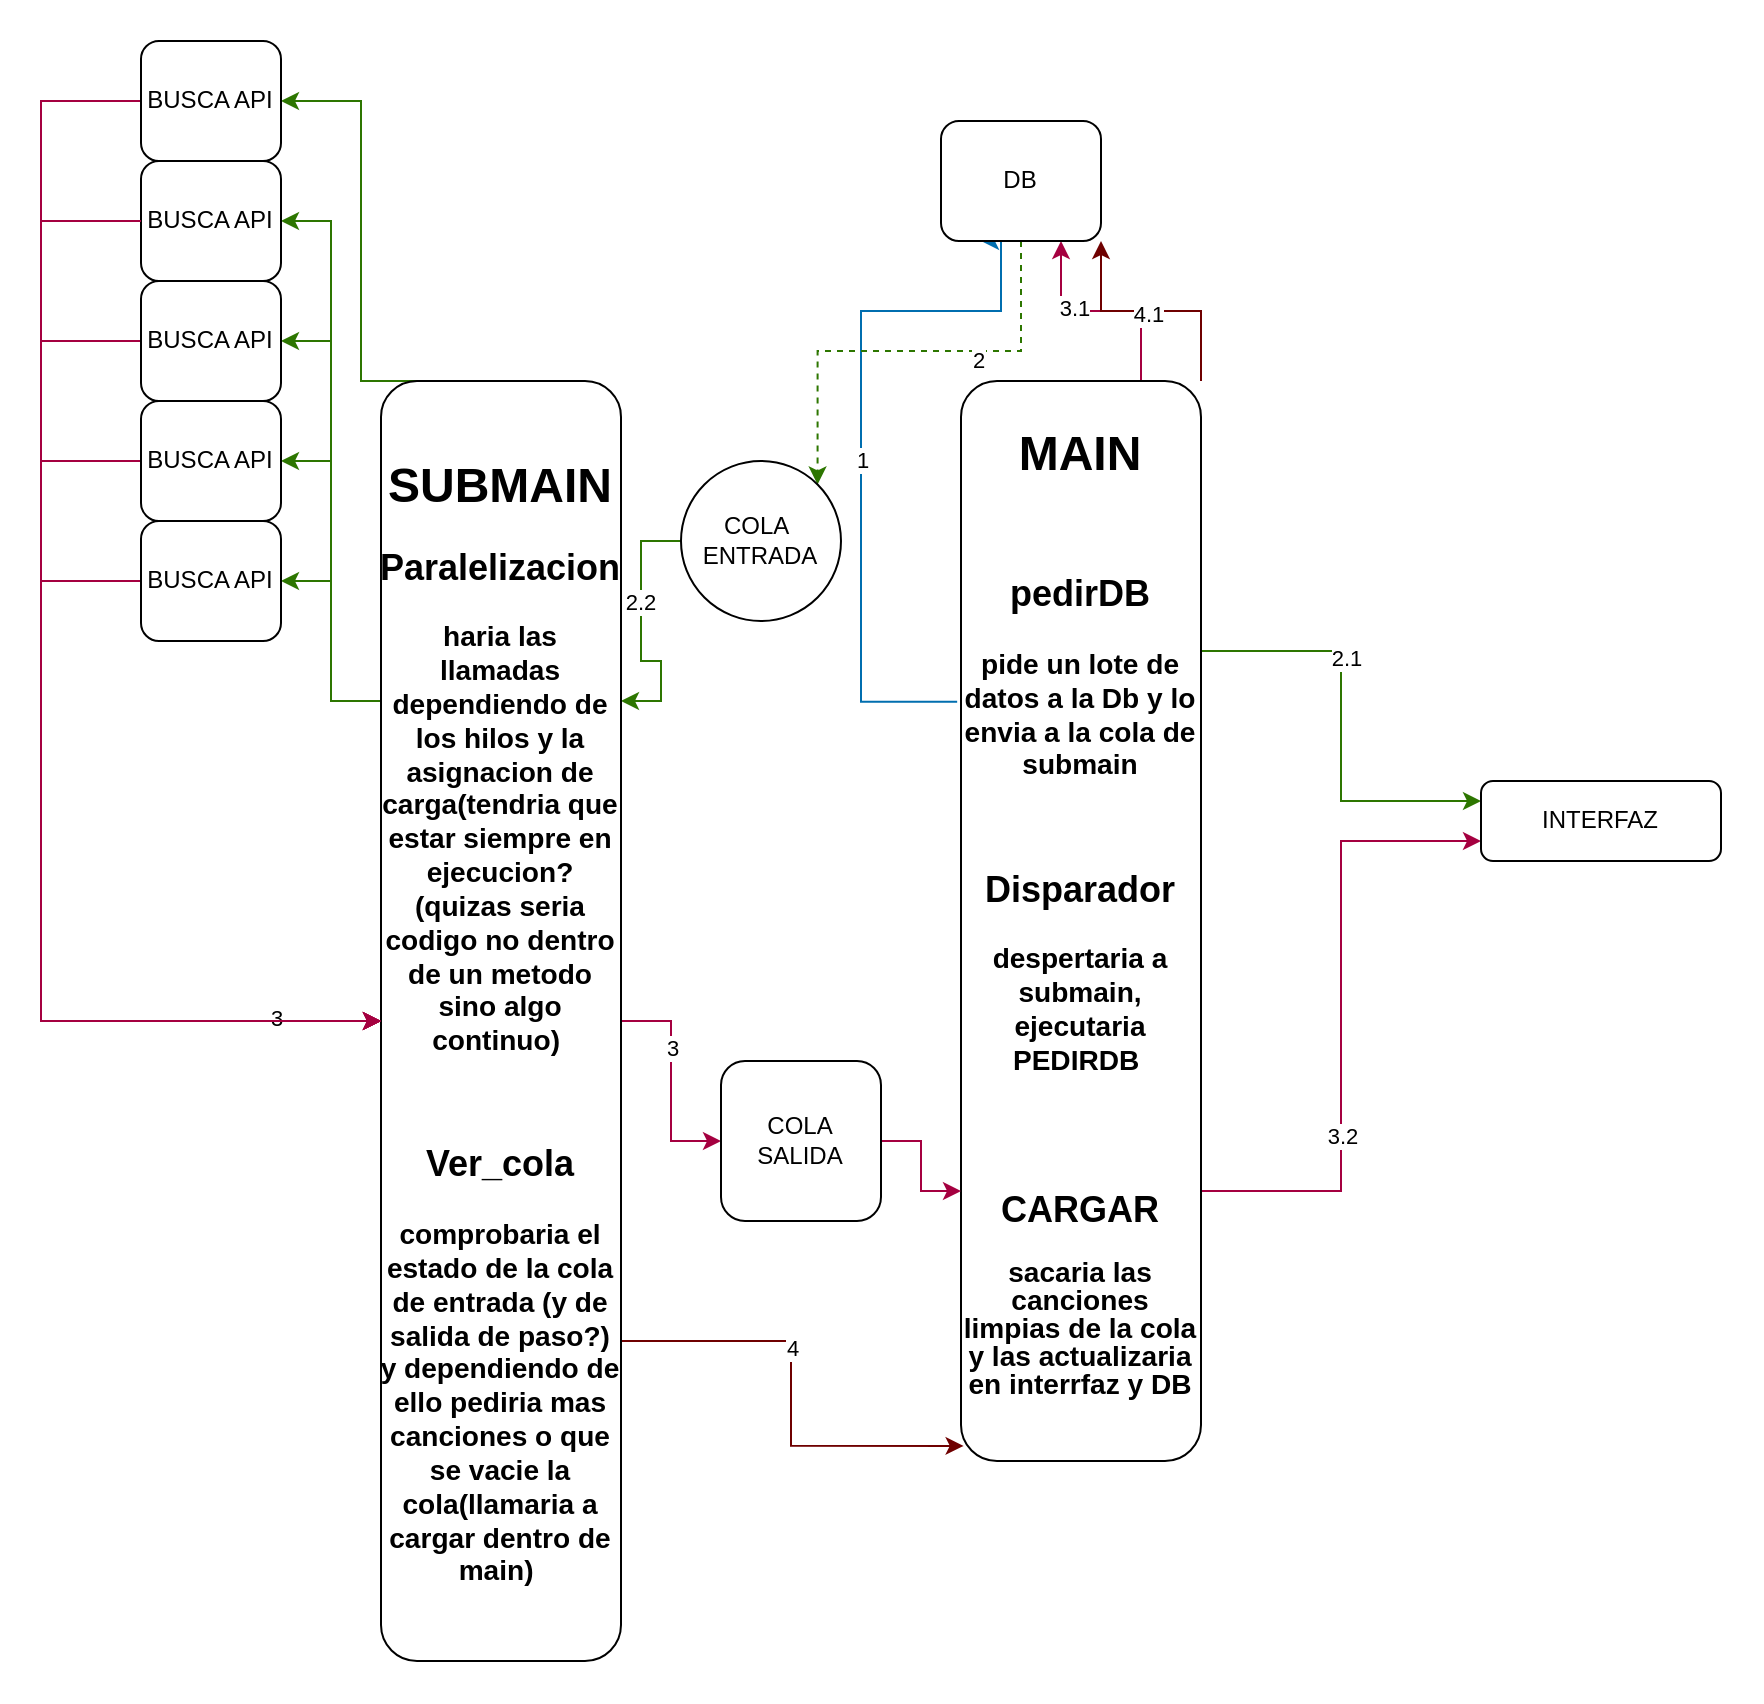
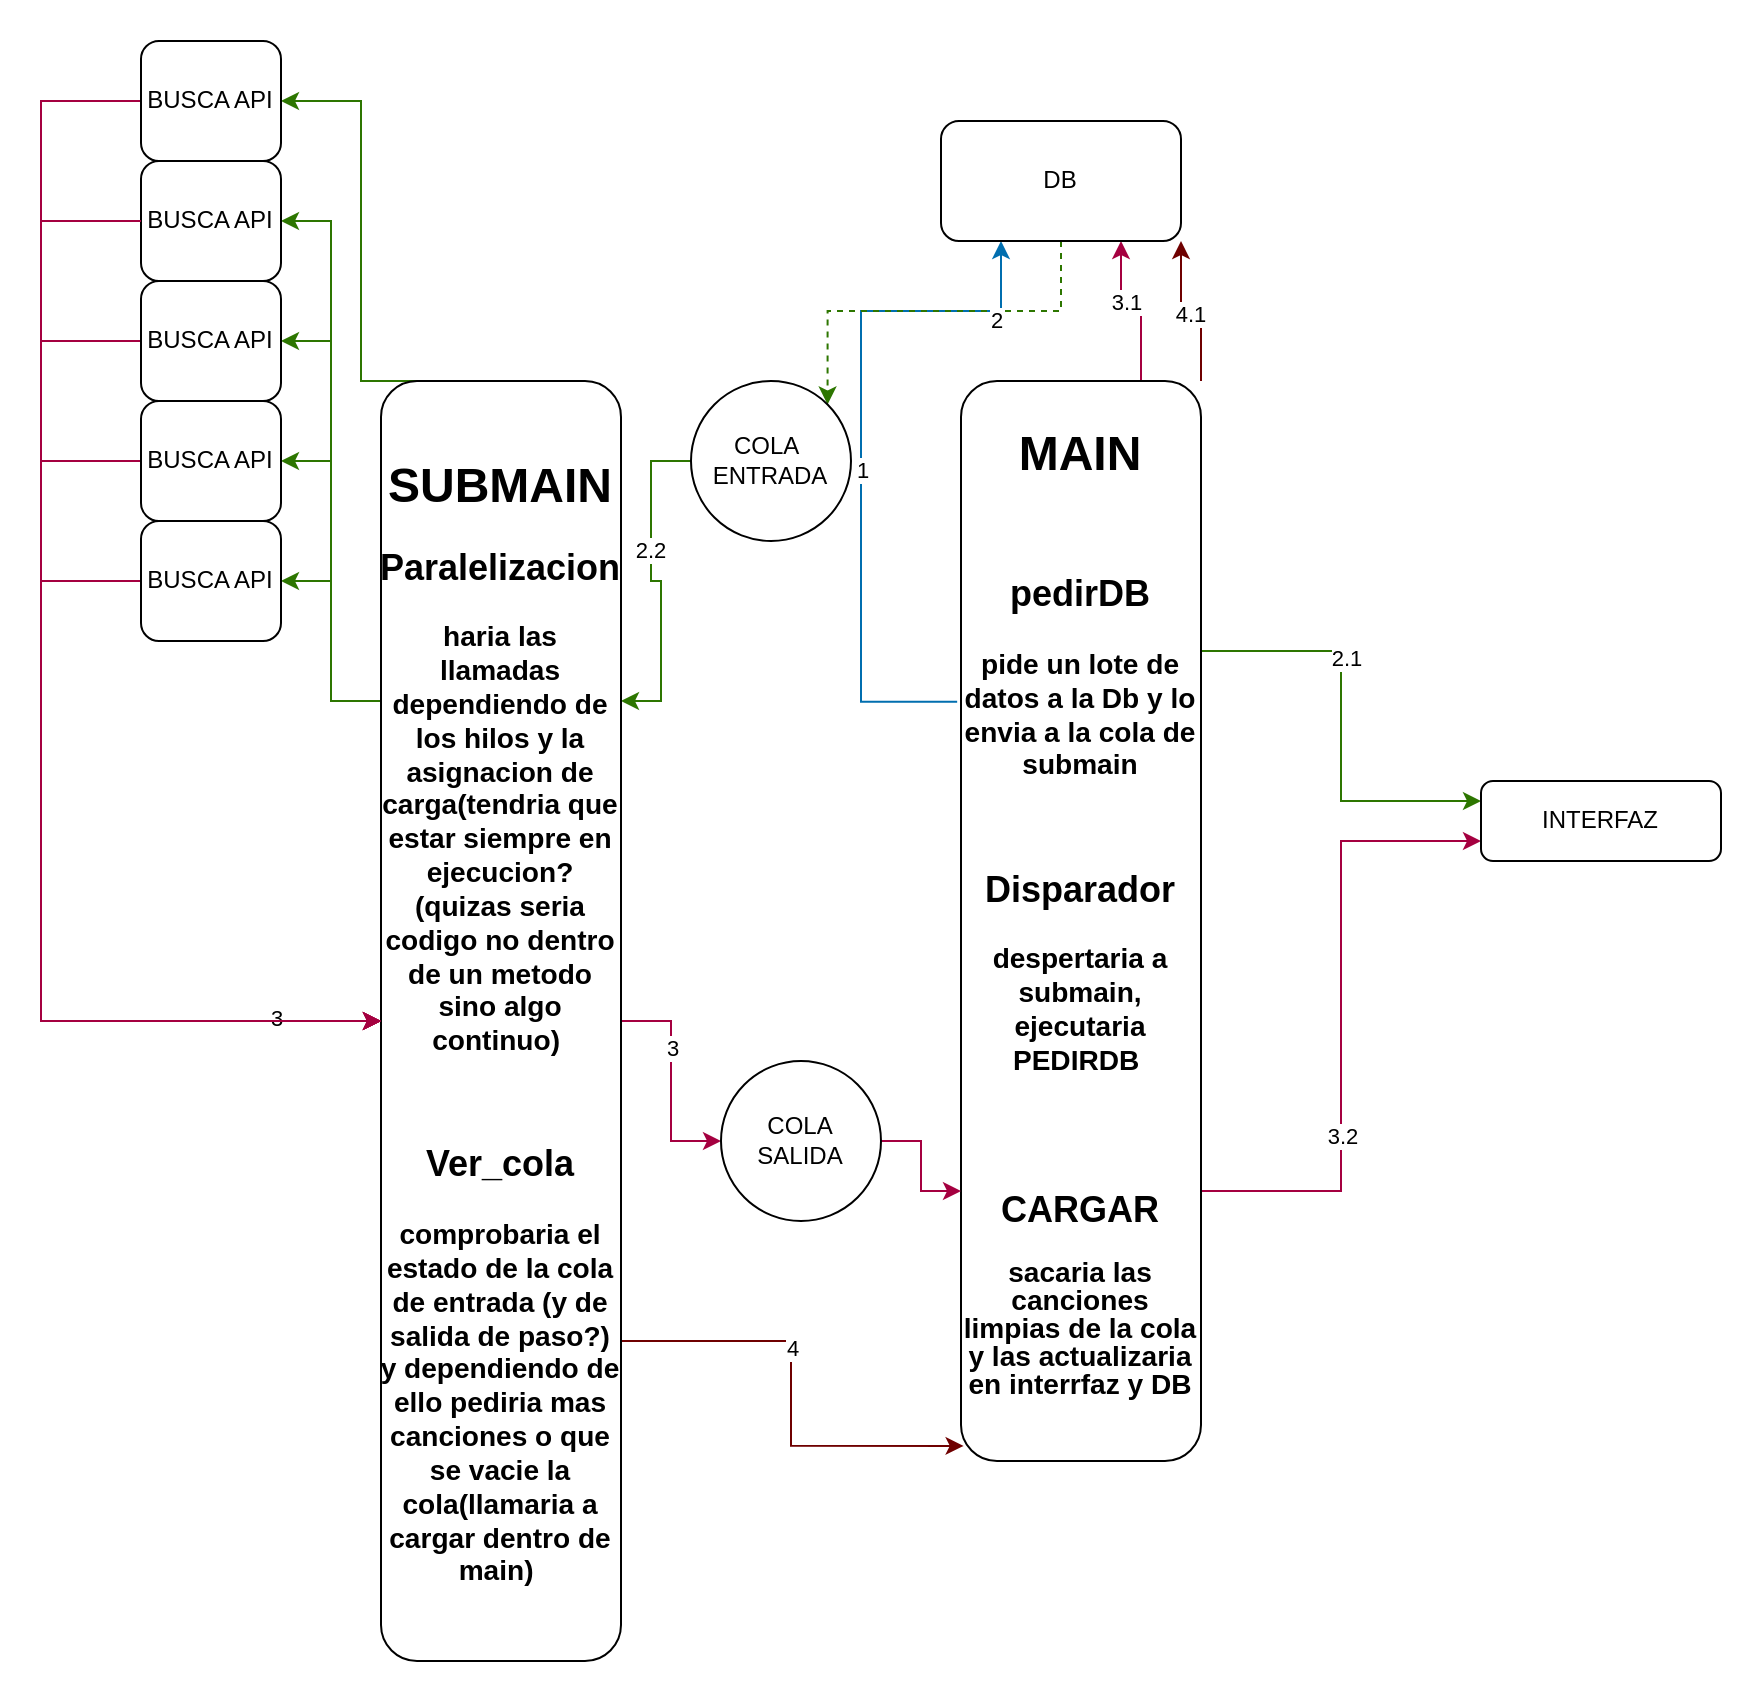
  <mxCell id="0" />
  <mxCell id="1" parent="0" />
  <mxCell id="2" value="" style="edgeStyle=orthogonalEdgeStyle;rounded=0;orthogonalLoop=1;jettySize=auto;html=1;exitX=0;exitY=0.5;exitDx=0;exitDy=0;entryX=1;entryY=0.25;entryDx=0;entryDy=0;fillColor=#60a917;strokeColor=#2D7600;" parent="1" source="42" target="28" edge="1"><mxGeometry relative="1" as="geometry" /></mxCell>
  <mxCell id="3" value="2.2" style="edgeLabel;html=1;align=center;verticalAlign=middle;resizable=0;points=[];" parent="2" vertex="1" connectable="0"><mxGeometry x="-0.23" y="-1" relative="1" as="geometry"><mxPoint as="offset" /></mxGeometry></mxCell>
  <mxCell id="4" style="edgeStyle=orthogonalEdgeStyle;rounded=0;orthogonalLoop=1;jettySize=auto;html=1;exitX=-0.016;exitY=0.297;exitDx=0;exitDy=0;entryX=0.25;entryY=1;entryDx=0;entryDy=0;fillColor=#1ba1e2;strokeColor=#006EAF;exitPerimeter=0;" parent="1" source="14" target="18" edge="1"><mxGeometry relative="1" as="geometry"><Array as="points"><mxPoint x="430" y="350" /><mxPoint x="430" y="155" /><mxPoint x="500" y="155" /></Array></mxGeometry></mxCell>
  <mxCell id="5" value="1" style="edgeLabel;html=1;align=center;verticalAlign=middle;resizable=0;points=[];" parent="4" vertex="1" connectable="0"><mxGeometry x="-0.057" relative="1" as="geometry"><mxPoint as="offset" /></mxGeometry></mxCell>
  <mxCell id="6" style="edgeStyle=orthogonalEdgeStyle;rounded=0;orthogonalLoop=1;jettySize=auto;html=1;exitX=1;exitY=0.25;exitDx=0;exitDy=0;entryX=0;entryY=0.25;entryDx=0;entryDy=0;fillColor=#60a917;strokeColor=#2D7600;" parent="1" source="14" target="15" edge="1"><mxGeometry relative="1" as="geometry" /></mxCell>
  <mxCell id="7" value="2.1" style="edgeLabel;html=1;align=center;verticalAlign=middle;resizable=0;points=[];" parent="6" vertex="1" connectable="0"><mxGeometry x="-0.325" y="2" relative="1" as="geometry"><mxPoint as="offset" /></mxGeometry></mxCell>
  <mxCell id="8" style="edgeStyle=orthogonalEdgeStyle;rounded=0;orthogonalLoop=1;jettySize=auto;html=1;exitX=1;exitY=0.75;exitDx=0;exitDy=0;entryX=0;entryY=0.75;entryDx=0;entryDy=0;fillColor=#d80073;strokeColor=#A50040;" parent="1" source="14" target="15" edge="1"><mxGeometry relative="1" as="geometry" /></mxCell>
  <mxCell id="9" value="3.2" style="edgeLabel;html=1;align=center;verticalAlign=middle;resizable=0;points=[];" parent="8" vertex="1" connectable="0"><mxGeometry x="-0.375" relative="1" as="geometry"><mxPoint as="offset" /></mxGeometry></mxCell>
  <mxCell id="10" style="edgeStyle=orthogonalEdgeStyle;rounded=0;orthogonalLoop=1;jettySize=auto;html=1;exitX=0.75;exitY=0;exitDx=0;exitDy=0;entryX=0.75;entryY=1;entryDx=0;entryDy=0;fillColor=#d80073;strokeColor=#A50040;" parent="1" source="14" target="18" edge="1"><mxGeometry relative="1" as="geometry" /></mxCell>
  <mxCell id="11" value="3.1" style="edgeLabel;html=1;align=center;verticalAlign=middle;resizable=0;points=[];" parent="10" vertex="1" connectable="0"><mxGeometry x="0.257" y="-2" relative="1" as="geometry"><mxPoint as="offset" /></mxGeometry></mxCell>
  <mxCell id="12" style="edgeStyle=orthogonalEdgeStyle;rounded=0;orthogonalLoop=1;jettySize=auto;html=1;exitX=1;exitY=0;exitDx=0;exitDy=0;entryX=1;entryY=1;entryDx=0;entryDy=0;fillColor=#a20025;strokeColor=#6F0000;" parent="1" source="14" target="18" edge="1"><mxGeometry relative="1" as="geometry" /></mxCell>
  <mxCell id="13" value="4.1" style="edgeLabel;html=1;align=center;verticalAlign=middle;resizable=0;points=[];" parent="12" vertex="1" connectable="0"><mxGeometry x="0.029" y="1" relative="1" as="geometry"><mxPoint as="offset" /></mxGeometry></mxCell>
  <mxCell id="14" value="&lt;h1&gt;MAIN&lt;/h1&gt;&lt;br&gt;&lt;h2&gt;pedirDB&lt;/h2&gt;&lt;h3&gt;pide un lote de datos a la Db y lo envia a la cola de submain&lt;/h3&gt;&lt;div&gt;&lt;br&gt;&lt;/div&gt;&lt;h2&gt;Disparador&lt;/h2&gt;&lt;h3&gt;despertaria a submain, ejecutaria PEDIRDB&amp;nbsp;&lt;/h3&gt;&lt;div&gt;&lt;br&gt;&lt;/div&gt;&lt;div&gt;&lt;br&gt;&lt;/div&gt;&lt;h2 style=&quot;line-height: 100%;&quot;&gt;CARGAR&lt;/h2&gt;&lt;h3 style=&quot;line-height: 100%;&quot;&gt;sacaria las canciones limpias de la cola y las actualizaria en interrfaz y DB&lt;/h3&gt;&lt;div&gt;&lt;br&gt;&lt;/div&gt;&lt;div&gt;&lt;br&gt;&lt;/div&gt;" style="rounded=1;whiteSpace=wrap;html=1;verticalAlign=top;" parent="1" vertex="1"><mxGeometry x="480" y="190" width="120" height="540" as="geometry" /></mxCell>
  <mxCell id="15" value="INTERFAZ" style="rounded=1;whiteSpace=wrap;html=1;" parent="1" vertex="1"><mxGeometry x="740" y="390" width="120" height="40" as="geometry" /></mxCell>
  <mxCell id="16" style="edgeStyle=orthogonalEdgeStyle;rounded=0;orthogonalLoop=1;jettySize=auto;html=1;exitX=0.5;exitY=1;exitDx=0;exitDy=0;entryX=1;entryY=0;entryDx=0;entryDy=0;fillColor=#60a917;strokeColor=#2D7600;dashed=1;" parent="1" source="18" target="42" edge="1"><mxGeometry relative="1" as="geometry" /></mxCell>
  <mxCell id="17" value="2" style="edgeLabel;html=1;align=center;verticalAlign=middle;resizable=0;points=[];" parent="16" vertex="1" connectable="0"><mxGeometry x="-0.314" y="4" relative="1" as="geometry"><mxPoint as="offset" /></mxGeometry></mxCell>
- <mxCell id="18" value="DB" style="rounded=1;whiteSpace=wrap;html=1;" parent="1" vertex="1"><mxGeometry x="470" y="60" width="80" height="60" as="geometry" /></mxCell>
+ <mxCell id="18" value="DB" style="rounded=1;whiteSpace=wrap;html=1;" parent="1" vertex="1"><mxGeometry x="470" y="60" width="120" height="60" as="geometry" /></mxCell>
  <mxCell id="19" style="edgeStyle=orthogonalEdgeStyle;rounded=0;orthogonalLoop=1;jettySize=auto;html=1;exitX=0;exitY=0.25;exitDx=0;exitDy=0;entryX=1;entryY=0.5;entryDx=0;entryDy=0;fillColor=#60a917;strokeColor=#2D7600;" parent="1" source="28" target="39" edge="1"><mxGeometry relative="1" as="geometry"><Array as="points"><mxPoint y="190" x="230" /><mxPoint x="180" y="190" /><mxPoint x="180" y="50" /></Array></mxGeometry></mxCell>
  <mxCell id="20" style="edgeStyle=orthogonalEdgeStyle;rounded=0;orthogonalLoop=1;jettySize=auto;html=1;exitX=0;exitY=0.25;exitDx=0;exitDy=0;entryX=1;entryY=0.5;entryDx=0;entryDy=0;fillColor=#60a917;strokeColor=#2D7600;" parent="1" source="28" target="35" edge="1"><mxGeometry relative="1" as="geometry" /></mxCell>
  <mxCell id="21" style="edgeStyle=orthogonalEdgeStyle;rounded=0;orthogonalLoop=1;jettySize=auto;html=1;exitX=0;exitY=0.25;exitDx=0;exitDy=0;fillColor=#60a917;strokeColor=#2D7600;" parent="1" source="28" target="34" edge="1"><mxGeometry relative="1" as="geometry" /></mxCell>
  <mxCell id="22" style="edgeStyle=orthogonalEdgeStyle;rounded=0;orthogonalLoop=1;jettySize=auto;html=1;exitX=0;exitY=0.25;exitDx=0;exitDy=0;entryX=1;entryY=0.5;entryDx=0;entryDy=0;fillColor=#60a917;strokeColor=#2D7600;" parent="1" source="28" target="32" edge="1"><mxGeometry relative="1" as="geometry" /></mxCell>
  <mxCell id="23" style="edgeStyle=orthogonalEdgeStyle;rounded=0;orthogonalLoop=1;jettySize=auto;html=1;exitX=0;exitY=0.25;exitDx=0;exitDy=0;entryX=1;entryY=0.5;entryDx=0;entryDy=0;fillColor=#60a917;strokeColor=#2D7600;" parent="1" source="28" target="30" edge="1"><mxGeometry relative="1" as="geometry" /></mxCell>
  <mxCell id="24" style="edgeStyle=orthogonalEdgeStyle;rounded=0;orthogonalLoop=1;jettySize=auto;html=1;exitX=1;exitY=0.5;exitDx=0;exitDy=0;fillColor=#d80073;strokeColor=#A50040;" parent="1" source="28" target="41" edge="1"><mxGeometry relative="1" as="geometry" /></mxCell>
  <mxCell id="25" value="3" style="edgeLabel;html=1;align=center;verticalAlign=middle;resizable=0;points=[];" parent="24" vertex="1" connectable="0"><mxGeometry x="-0.306" relative="1" as="geometry"><mxPoint as="offset" /></mxGeometry></mxCell>
  <mxCell id="26" style="edgeStyle=orthogonalEdgeStyle;rounded=0;orthogonalLoop=1;jettySize=auto;html=1;exitX=1;exitY=0.75;exitDx=0;exitDy=0;entryX=0.011;entryY=0.986;entryDx=0;entryDy=0;fillColor=#a20025;strokeColor=#6F0000;entryPerimeter=0;" parent="1" source="28" target="14" edge="1"><mxGeometry relative="1" as="geometry" /></mxCell>
  <mxCell id="27" value="4" style="edgeLabel;html=1;align=center;verticalAlign=middle;resizable=0;points=[];" parent="26" vertex="1" connectable="0"><mxGeometry x="-0.215" relative="1" as="geometry"><mxPoint as="offset" /></mxGeometry></mxCell>
  <mxCell id="28" value="&lt;h1&gt;SUBMAIN&lt;/h1&gt;&lt;h2&gt;Paralelizacion&lt;/h2&gt;&lt;h3&gt;haria las llamadas dependiendo de los hilos y la asignacion de carga(tendria que estar siempre en ejecucion?(quizas seria codigo no dentro de un metodo sino algo continuo)&amp;nbsp;&lt;/h3&gt;&lt;div&gt;&lt;br&gt;&lt;/div&gt;&lt;h2&gt;Ver_cola&lt;/h2&gt;&lt;h3&gt;comprobaria el estado de la cola de entrada (y de salida de paso?) y dependiendo de ello pediria mas canciones o que se vacie la cola(llamaria a cargar dentro de main)&amp;nbsp;&lt;/h3&gt;" style="rounded=1;whiteSpace=wrap;html=1;" parent="1" vertex="1"><mxGeometry x="190" y="190" width="120" height="640" as="geometry" /></mxCell>
  <mxCell id="29" style="edgeStyle=orthogonalEdgeStyle;rounded=0;orthogonalLoop=1;jettySize=auto;html=1;exitX=0;exitY=0.5;exitDx=0;exitDy=0;fillColor=#d80073;strokeColor=#A50040;entryX=0;entryY=0.5;entryDx=0;entryDy=0;" parent="1" source="30" target="28" edge="1"><mxGeometry relative="1" as="geometry"><mxPoint x="290" y="250" as="targetPoint" /><Array as="points"><mxPoint x="20" y="290" /><mxPoint x="20" y="510" /></Array></mxGeometry></mxCell>
  <mxCell id="30" value="BUSCA API" style="rounded=1;whiteSpace=wrap;html=1;" parent="1" vertex="1"><mxGeometry x="70" y="260" width="70" height="60" as="geometry" /></mxCell>
  <mxCell id="31" style="edgeStyle=orthogonalEdgeStyle;rounded=0;orthogonalLoop=1;jettySize=auto;html=1;exitX=0;exitY=0.5;exitDx=0;exitDy=0;fillColor=#d80073;strokeColor=#A50040;entryX=0;entryY=0.5;entryDx=0;entryDy=0;" parent="1" source="32" target="28" edge="1"><mxGeometry relative="1" as="geometry"><mxPoint x="290" y="250" as="targetPoint" /><Array as="points"><mxPoint x="20" y="230" /><mxPoint x="20" y="510" /></Array></mxGeometry></mxCell>
  <mxCell id="32" value="BUSCA API" style="rounded=1;whiteSpace=wrap;html=1;" parent="1" vertex="1"><mxGeometry x="70" y="200" width="70" height="60" as="geometry" /></mxCell>
  <mxCell id="33" style="edgeStyle=orthogonalEdgeStyle;rounded=0;orthogonalLoop=1;jettySize=auto;html=1;exitX=0;exitY=0.5;exitDx=0;exitDy=0;fillColor=#d80073;strokeColor=#A50040;entryX=0;entryY=0.5;entryDx=0;entryDy=0;" parent="1" source="34" target="28" edge="1"><mxGeometry relative="1" as="geometry"><mxPoint x="290" y="250" as="targetPoint" /><Array as="points"><mxPoint x="20" y="170" /><mxPoint x="20" y="510" /></Array></mxGeometry></mxCell>
  <mxCell id="34" value="BUSCA API" style="rounded=1;whiteSpace=wrap;html=1;" parent="1" vertex="1"><mxGeometry x="70" y="140" width="70" height="60" as="geometry" /></mxCell>
  <mxCell id="35" value="BUSCA API" style="rounded=1;whiteSpace=wrap;html=1;" parent="1" vertex="1"><mxGeometry x="70" y="80" width="70" height="60" as="geometry" /></mxCell>
  <mxCell id="36" style="edgeStyle=orthogonalEdgeStyle;rounded=0;orthogonalLoop=1;jettySize=auto;html=1;exitX=0;exitY=0.5;exitDx=0;exitDy=0;fillColor=#d80073;strokeColor=#A50040;entryX=0;entryY=0.5;entryDx=0;entryDy=0;" parent="1" target="28" edge="1"><mxGeometry relative="1" as="geometry"><mxPoint x="70" y="110" as="sourcePoint" /><mxPoint x="290" y="880" as="targetPoint" /><Array as="points"><mxPoint x="20" y="110" /><mxPoint x="20" y="510" /></Array></mxGeometry></mxCell>
  <mxCell id="37" value="3" style="edgeLabel;html=1;align=center;verticalAlign=middle;resizable=0;points=[];" parent="36" vertex="1" connectable="0"><mxGeometry x="0.83" y="2" relative="1" as="geometry"><mxPoint as="offset" /></mxGeometry></mxCell>
  <mxCell id="38" style="edgeStyle=orthogonalEdgeStyle;rounded=0;orthogonalLoop=1;jettySize=auto;html=1;exitX=0;exitY=0.5;exitDx=0;exitDy=0;entryX=0;entryY=0.5;entryDx=0;entryDy=0;fillColor=#d80073;strokeColor=#A50040;" parent="1" source="39" target="28" edge="1"><mxGeometry relative="1" as="geometry"><Array as="points"><mxPoint x="20" y="50" /><mxPoint x="20" y="510" /></Array></mxGeometry></mxCell>
  <mxCell id="39" value="BUSCA API" style="rounded=1;whiteSpace=wrap;html=1;" parent="1" vertex="1"><mxGeometry x="70" width="70" height="60" as="geometry" y="20" /></mxCell>
  <mxCell id="40" style="edgeStyle=orthogonalEdgeStyle;rounded=0;orthogonalLoop=1;jettySize=auto;html=1;exitX=1;exitY=0.5;exitDx=0;exitDy=0;entryX=0;entryY=0.75;entryDx=0;entryDy=0;fillColor=#d80073;strokeColor=#A50040;" parent="1" source="41" target="14" edge="1"><mxGeometry relative="1" as="geometry" /></mxCell>
- <mxCell id="41" value="COLA SALIDA" style="whiteSpace=wrap;html=1;aspect=fixed;rounded=1;" parent="1" vertex="1"><mxGeometry x="360" y="530" width="80" height="80" as="geometry" /></mxCell>
- <mxCell id="42" value="COLA&amp;nbsp;&lt;br&gt;ENTRADA" style="ellipse;whiteSpace=wrap;html=1;aspect=fixed;" parent="1" vertex="1"><mxGeometry x="340" y="230" width="80" height="80" as="geometry" /></mxCell>
+ <mxCell id="41" value="COLA SALIDA" style="ellipse;whiteSpace=wrap;html=1;aspect=fixed;" parent="1" vertex="1"><mxGeometry x="360" y="530" width="80" height="80" as="geometry" /></mxCell>
+ <mxCell id="42" value="COLA&amp;nbsp;&lt;br&gt;ENTRADA" style="ellipse;whiteSpace=wrap;html=1;aspect=fixed;" parent="1" vertex="1"><mxGeometry x="345" y="190" width="80" height="80" as="geometry" /></mxCell>
